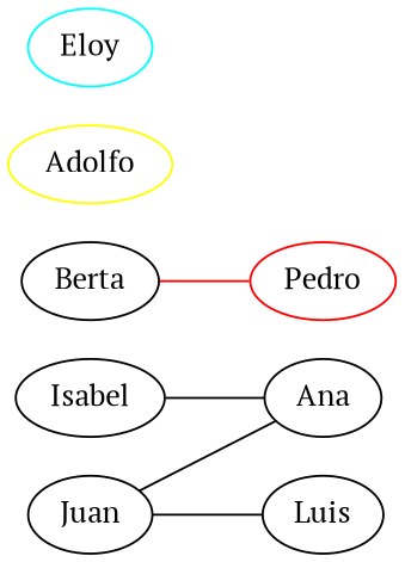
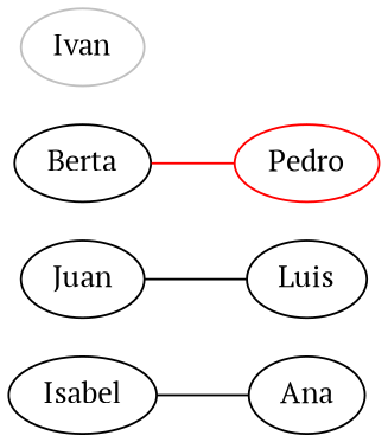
  strict graph {
    fontname="PT Serif"
    rankdir=LR
    node [fontname="PT Serif"]
    edge [fontname="PT Serif"]
    n1 [label=Ana]
    n2 [label=Luis]
    n3 [color=black label=Berta]
    n4 [color=red label=Pedro]
-   n5 [color=yellow label=Adolfo]
+   n6 [color=gray label=Ivan]
    n7 [label=Isabel]
    n8 [label=Juan]
-   n9 [color=cyan label=Eloy]
    n3 -- n4 [color=red]
    n7 -- n1
-   n8 -- n1
    n8 -- n2
  }
